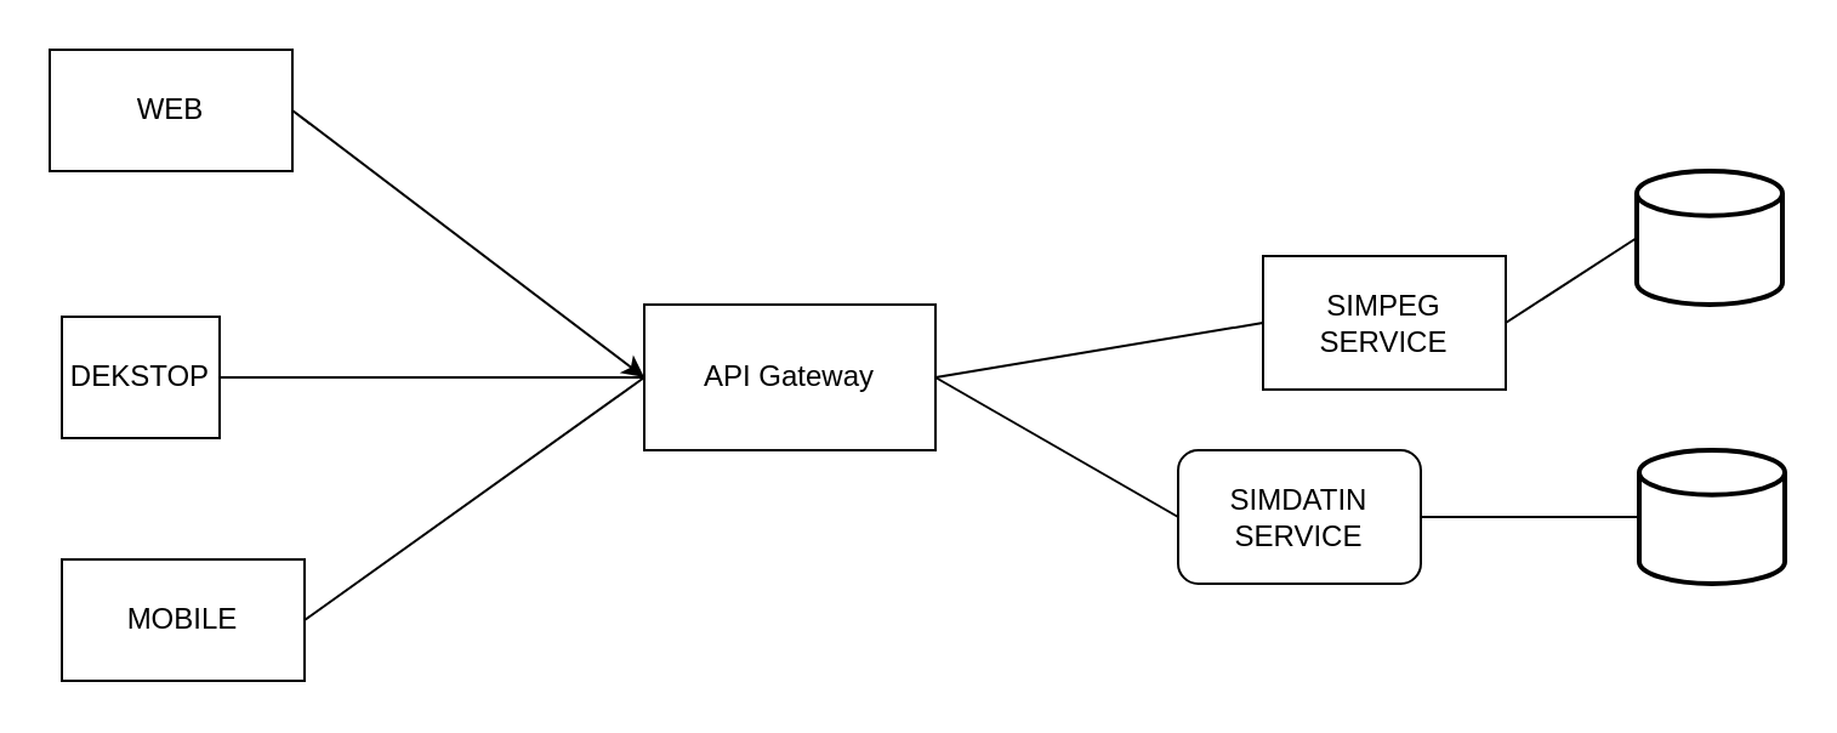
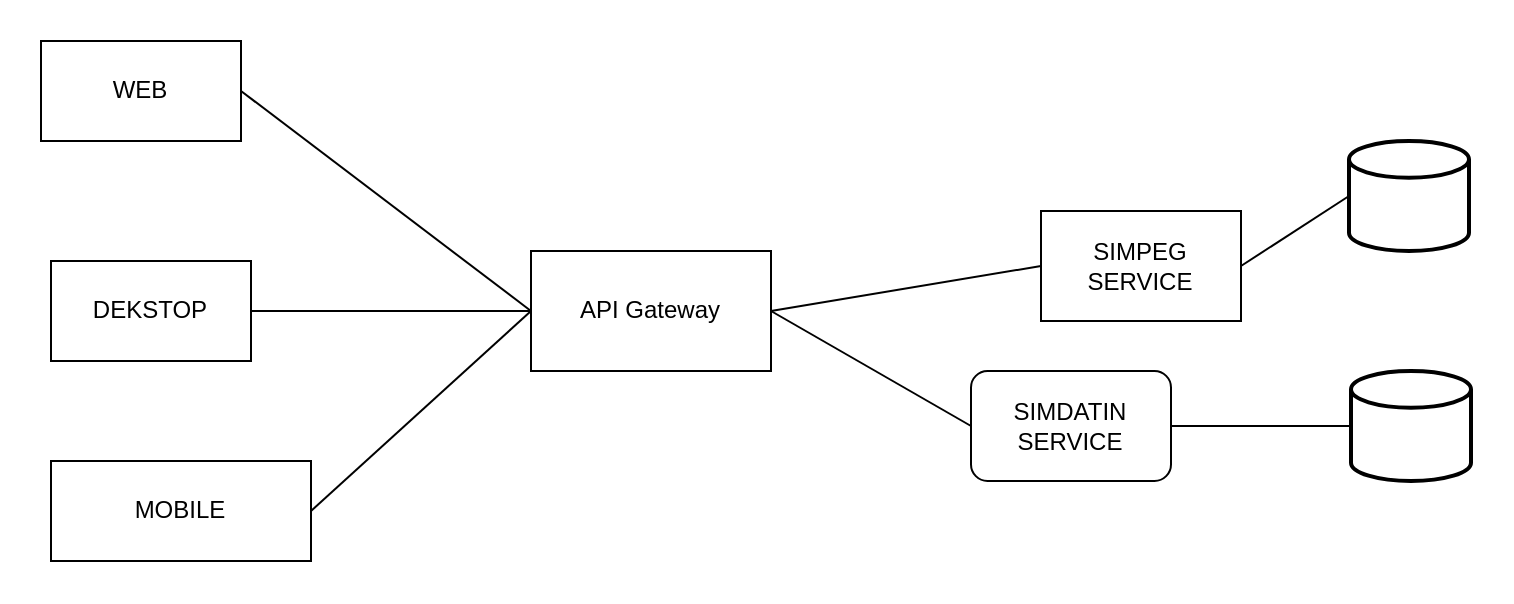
  <mxCell id="0" />
  <mxCell id="1" parent="0" />
  <mxCell id="2" value="WEB" style="rounded=0;whiteSpace=wrap;html=1;" parent="1" vertex="1"><mxGeometry x="20" y="20" width="100" height="50" as="geometry" /></mxCell>
- <mxCell id="3" value="DEKSTOP" style="rounded=0;whiteSpace=wrap;html=1;" parent="1" vertex="1"><mxGeometry x="25" y="130" width="65" height="50" as="geometry" /></mxCell>
- <mxCell id="4" value="MOBILE" style="rounded=0;whiteSpace=wrap;html=1;" parent="1" vertex="1"><mxGeometry x="25" y="230" width="100" height="50" as="geometry" /></mxCell>
+ <mxCell id="3" value="DEKSTOP" style="rounded=0;whiteSpace=wrap;html=1;" parent="1" vertex="1"><mxGeometry x="25" y="130" width="100" height="50" as="geometry" /></mxCell>
+ <mxCell id="4" value="MOBILE" style="rounded=0;whiteSpace=wrap;html=1;" parent="1" vertex="1"><mxGeometry x="25" y="230" width="130" height="50" as="geometry" /></mxCell>
  <mxCell id="5" value="API Gateway" style="rounded=0;whiteSpace=wrap;html=1;" parent="1" vertex="1"><mxGeometry x="265" y="125" width="120" height="60" as="geometry" /></mxCell>
  <mxCell id="6" value="SIMPEG SERVICE" style="rounded=0;whiteSpace=wrap;html=1;" parent="1" vertex="1"><mxGeometry x="520" y="105" width="100" height="55" as="geometry" /></mxCell>
- <mxCell id="7" value="" style="endArrow=classic;html=1;rounded=0;exitX=1;exitY=0.5;exitDx=0;exitDy=0;entryX=0;entryY=0.5;entryDx=0;entryDy=0;" parent="1" source="2" target="5" edge="1"><mxGeometry width="50" height="50" relative="1" as="geometry"><mxPoint x="375" y="320" as="sourcePoint" /><mxPoint x="425" y="270" as="targetPoint" /></mxGeometry></mxCell>
+ <mxCell id="7" value="" style="endArrow=none;html=1;rounded=0;exitX=1;exitY=0.5;exitDx=0;exitDy=0;entryX=0;entryY=0.5;entryDx=0;entryDy=0;" parent="1" source="2" target="5" edge="1"><mxGeometry width="50" height="50" relative="1" as="geometry"><mxPoint x="375" y="320" as="sourcePoint" /><mxPoint x="425" y="270" as="targetPoint" /></mxGeometry></mxCell>
  <mxCell id="8" value="" style="endArrow=none;html=1;rounded=0;exitX=1;exitY=0.5;exitDx=0;exitDy=0;entryX=0;entryY=0.5;entryDx=0;entryDy=0;" parent="1" source="3" target="5" edge="1"><mxGeometry width="50" height="50" relative="1" as="geometry"><mxPoint x="135" y="65" as="sourcePoint" /><mxPoint x="275" y="165" as="targetPoint" /></mxGeometry></mxCell>
  <mxCell id="9" value="" style="endArrow=none;html=1;rounded=0;exitX=1;exitY=0.5;exitDx=0;exitDy=0;entryX=0;entryY=0.5;entryDx=0;entryDy=0;" parent="1" source="4" target="5" edge="1"><mxGeometry width="50" height="50" relative="1" as="geometry"><mxPoint x="135" y="165" as="sourcePoint" /><mxPoint x="275" y="165" as="targetPoint" /></mxGeometry></mxCell>
  <mxCell id="10" value="" style="endArrow=none;html=1;rounded=0;entryX=0;entryY=0.5;entryDx=0;entryDy=0;exitX=1;exitY=0.5;exitDx=0;exitDy=0;" parent="1" source="5" target="6" edge="1"><mxGeometry width="50" height="50" relative="1" as="geometry"><mxPoint x="405" y="170" as="sourcePoint" /><mxPoint x="275" y="165" as="targetPoint" /></mxGeometry></mxCell>
  <mxCell id="11" value="" style="endArrow=none;html=1;rounded=0;entryX=0;entryY=0.5;entryDx=0;entryDy=0;exitX=1;exitY=0.5;exitDx=0;exitDy=0;" parent="1" source="5" target="13" edge="1"><mxGeometry width="50" height="50" relative="1" as="geometry"><mxPoint x="395" y="165" as="sourcePoint" /><mxPoint x="485" y="210" as="targetPoint" /></mxGeometry></mxCell>
  <mxCell id="12" value="" style="strokeWidth=2;html=1;shape=mxgraph.flowchart.database;whiteSpace=wrap;" parent="1" vertex="1"><mxGeometry x="674" y="70" width="60" height="55" as="geometry" /></mxCell>
  <mxCell id="13" value="SIMDATIN SERVICE" style="whiteSpace=wrap;html=1;rounded=1;" parent="1" vertex="1"><mxGeometry x="485" y="185" width="100" height="55" as="geometry" /></mxCell>
  <mxCell id="14" value="" style="strokeWidth=2;html=1;shape=mxgraph.flowchart.database;whiteSpace=wrap;" parent="1" vertex="1"><mxGeometry x="675" y="185" width="60" height="55" as="geometry" /></mxCell>
  <mxCell id="15" value="" style="endArrow=none;html=1;rounded=0;entryX=0;entryY=0.5;entryDx=0;entryDy=0;exitX=1;exitY=0.5;exitDx=0;exitDy=0;entryPerimeter=0;" parent="1" source="6" target="12" edge="1"><mxGeometry width="50" height="50" relative="1" as="geometry"><mxPoint x="395" y="165" as="sourcePoint" /><mxPoint x="495" y="108" as="targetPoint" /></mxGeometry></mxCell>
  <mxCell id="16" value="" style="endArrow=none;html=1;rounded=0;entryX=0;entryY=0.5;entryDx=0;entryDy=0;exitX=1;exitY=0.5;exitDx=0;exitDy=0;entryPerimeter=0;" parent="1" source="13" target="14" edge="1"><mxGeometry width="50" height="50" relative="1" as="geometry"><mxPoint x="595" y="108" as="sourcePoint" /><mxPoint x="684" y="108" as="targetPoint" /></mxGeometry></mxCell>
